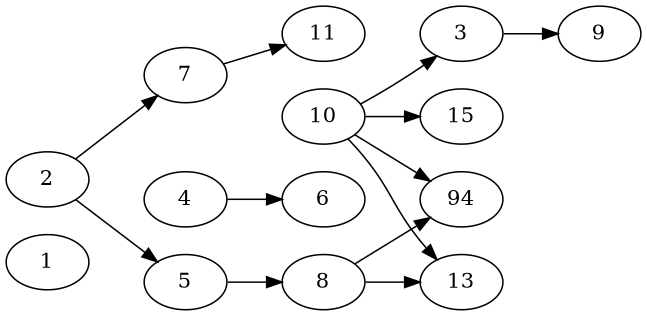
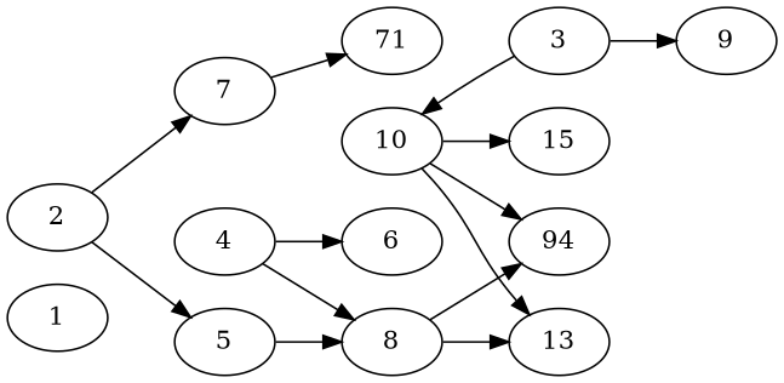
  digraph {
    rankdir=LR
    1 [alpha=35.56]
    2 [alpha=27.67]
    5 [alpha=40.35]
    7 [alpha=46.20]
    8 [alpha=34.75]
-   11 [alpha=49.64]
+   11 [alpha=49.64 label=71]
    n7 [alpha=21.55 label=94]
    13 [alpha=21.00]
    3 [alpha=40.82]
    9 [alpha=47.97]
    10 [alpha=39.88]
    15 [alpha=35.79]
    4 [alpha=31.80]
    6 [alpha=31.85]
    2 -> 5
    2 -> 7
    5 -> 8
    7 -> 11
    8 -> n7
    8 -> 13
    3 -> 9
-   10 -> 3
+   3 -> 10
    10 -> n7
    10 -> 13
    10 -> 15
+   4 -> 8
    4 -> 6
  }
